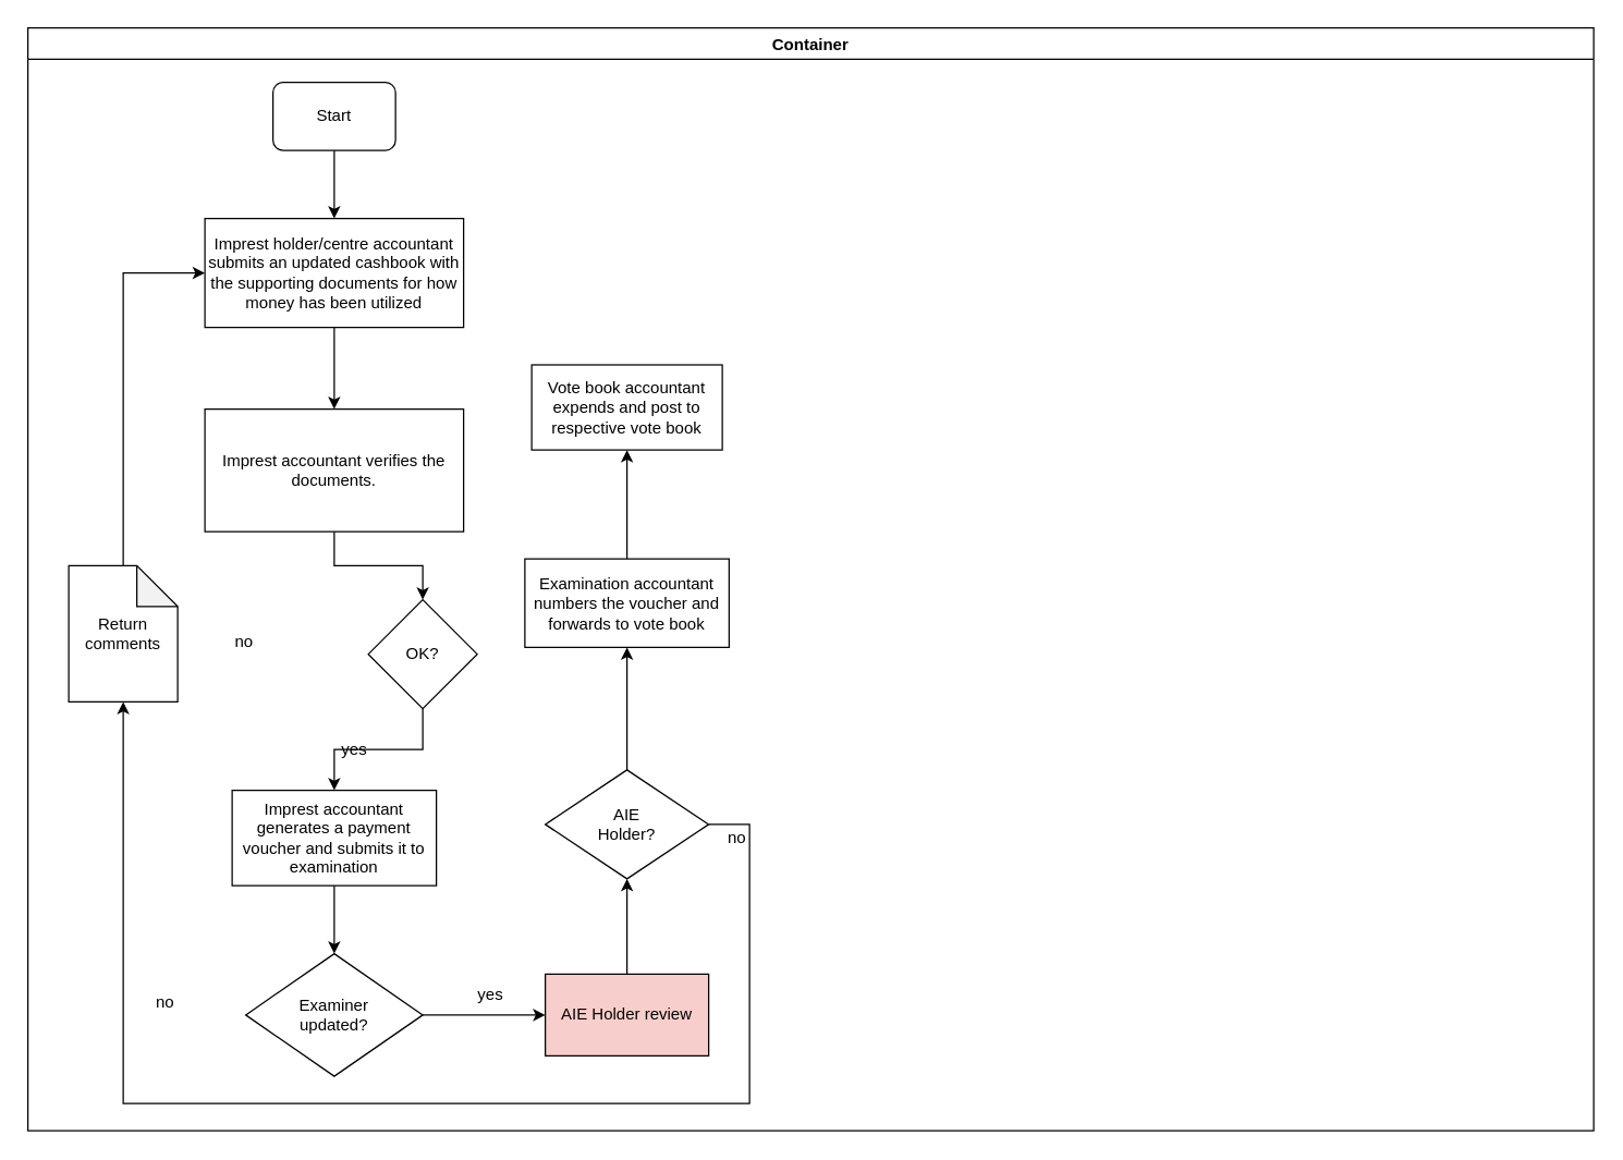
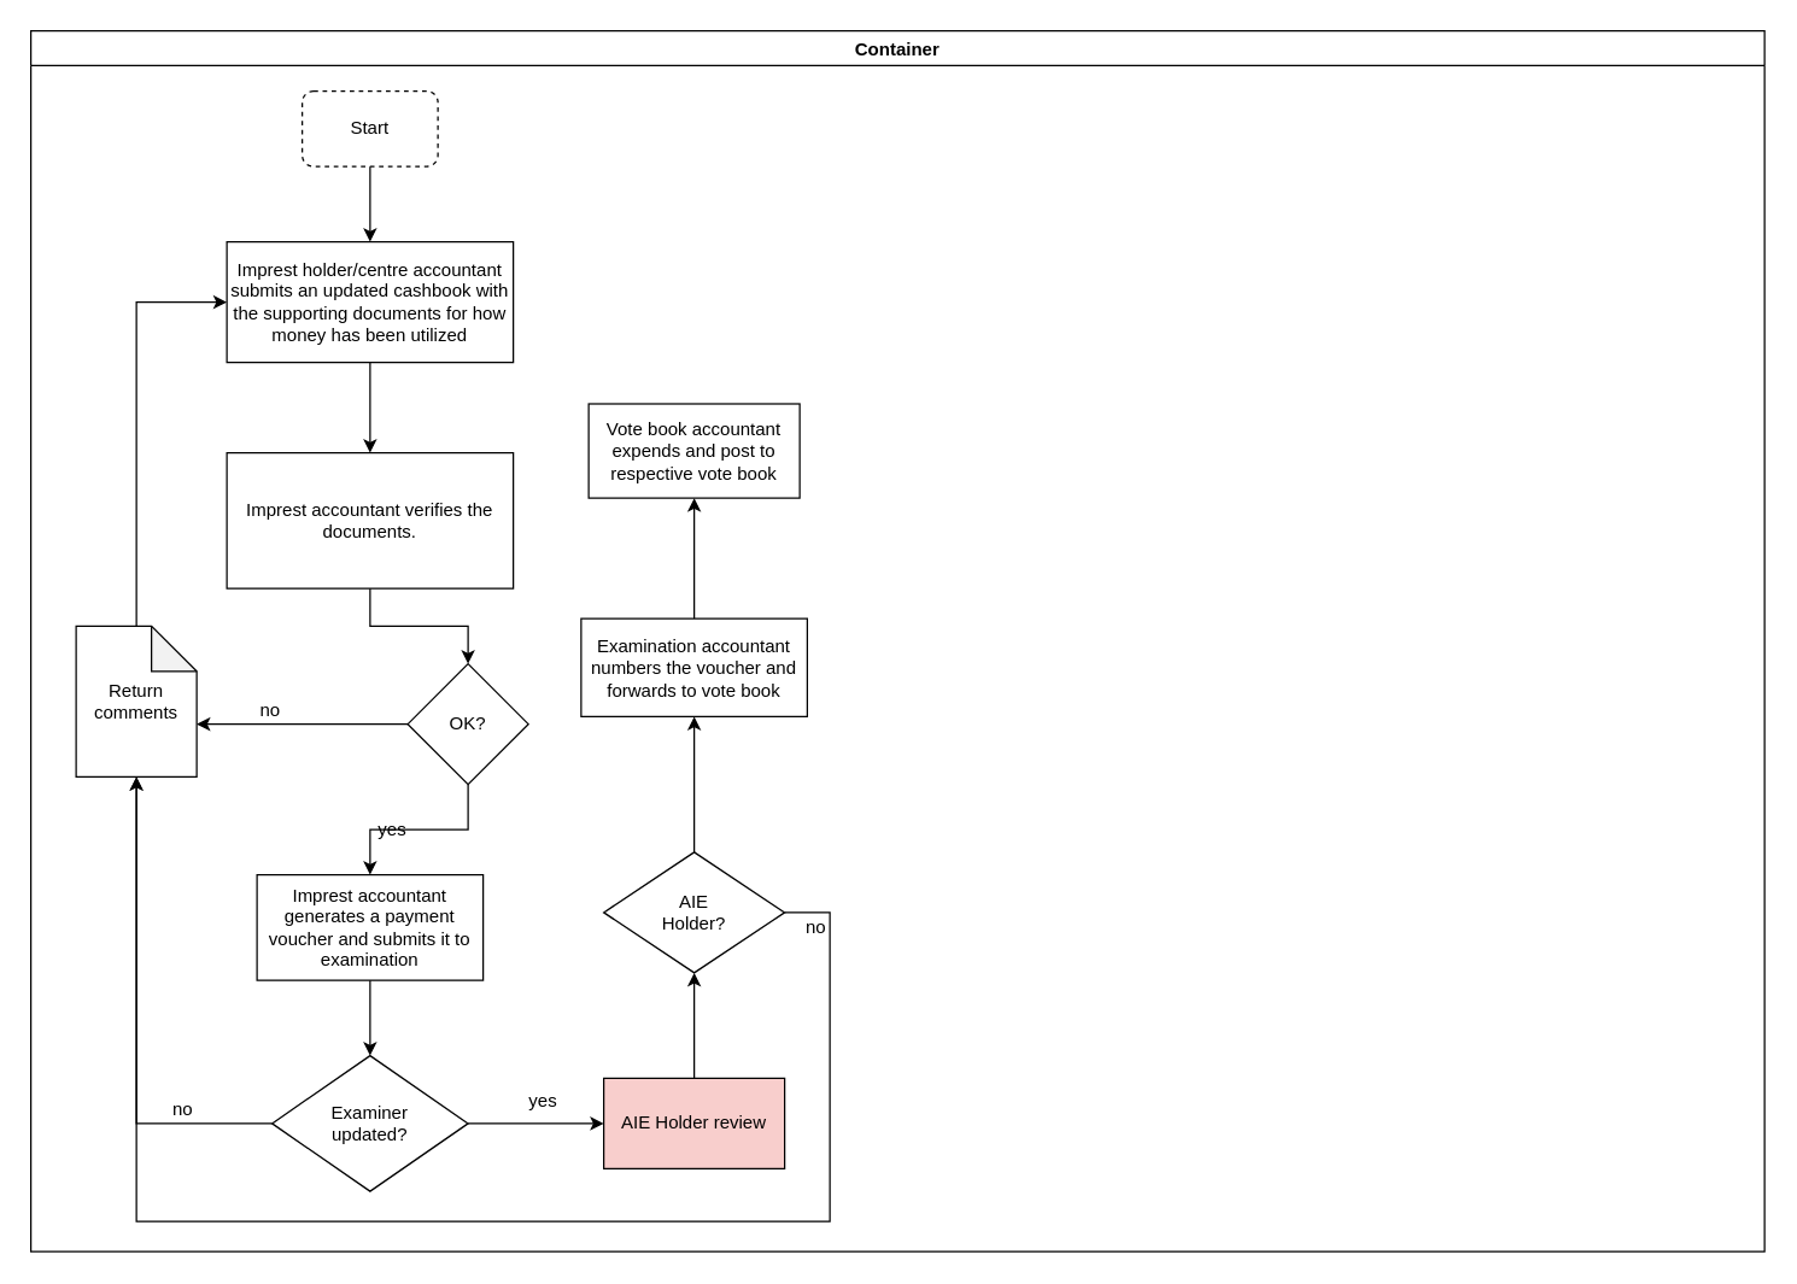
  <mxCell id="0" />
  <mxCell id="1" parent="0" />
  <mxCell id="2" value="Container" style="swimlane;startSize=23;" vertex="1" parent="1"><mxGeometry x="20" y="20" width="1150" height="810" as="geometry" /></mxCell>
- <mxCell id="3" value="Start" style="rounded=1;whiteSpace=wrap;html=1;" vertex="1" parent="2"><mxGeometry x="180" y="40" width="90" height="50" as="geometry" /></mxCell>
+ <mxCell id="3" value="Start" style="rounded=1;whiteSpace=wrap;html=1;dashed=1;" vertex="1" parent="2"><mxGeometry x="180" y="40" width="90" height="50" as="geometry" /></mxCell>
  <mxCell id="4" value="Imprest holder/centre accountant submits an updated cashbook with the supporting documents for how money has been utilized" style="rounded=0;whiteSpace=wrap;html=1;" vertex="1" parent="2"><mxGeometry x="130" y="140" width="190" height="80" as="geometry" /></mxCell>
  <mxCell id="5" value="" style="edgeStyle=orthogonalEdgeStyle;rounded=0;orthogonalLoop=1;jettySize=auto;html=1;entryX=0.5;entryY=0;entryDx=0;entryDy=0;" edge="1" parent="2" source="3" target="4"><mxGeometry relative="1" as="geometry"><mxPoint x="225" y="165" as="targetPoint" /></mxGeometry></mxCell>
  <mxCell id="6" value="Imprest accountant generates a payment voucher and submits it to examination" style="whiteSpace=wrap;html=1;rounded=0;" vertex="1" parent="2"><mxGeometry x="150" y="560" width="150" height="70" as="geometry" /></mxCell>
  <mxCell id="7" value="Imprest accountant verifies the documents. " style="whiteSpace=wrap;html=1;rounded=0;" vertex="1" parent="2"><mxGeometry x="130" y="280" width="190" height="90" as="geometry" /></mxCell>
  <mxCell id="8" value="" style="edgeStyle=orthogonalEdgeStyle;rounded=0;orthogonalLoop=1;jettySize=auto;html=1;" edge="1" parent="2" source="4" target="7"><mxGeometry relative="1" as="geometry" /></mxCell>
  <mxCell id="9" value="Return comments" style="shape=note;whiteSpace=wrap;html=1;backgroundOutline=1;darkOpacity=0.05;" vertex="1" parent="2"><mxGeometry x="30" y="395" width="80" height="100" as="geometry" /></mxCell>
  <mxCell id="10" value="" style="edgeStyle=orthogonalEdgeStyle;rounded=0;orthogonalLoop=1;jettySize=auto;html=1;entryX=0;entryY=0.5;entryDx=0;entryDy=0;" edge="1" parent="2" source="9" target="4"><mxGeometry relative="1" as="geometry"><mxPoint x="70" y="295" as="targetPoint" /><Array as="points"><mxPoint x="70" y="180" /></Array></mxGeometry></mxCell>
  <mxCell id="11" value="&lt;div&gt;Examiner &lt;br&gt;&lt;/div&gt;&lt;div&gt;updated?&lt;/div&gt;" style="rhombus;whiteSpace=wrap;html=1;rounded=0;" vertex="1" parent="2"><mxGeometry x="160" y="680" width="130" height="90" as="geometry" /></mxCell>
  <mxCell id="12" value="" style="edgeStyle=orthogonalEdgeStyle;rounded=0;orthogonalLoop=1;jettySize=auto;html=1;" edge="1" parent="2" source="6" target="11"><mxGeometry relative="1" as="geometry" /></mxCell>
+ <mxCell id="13" value="" style="edgeStyle=orthogonalEdgeStyle;rounded=0;orthogonalLoop=1;jettySize=auto;html=1;entryX=0.5;entryY=1;entryDx=0;entryDy=0;entryPerimeter=0;" edge="1" parent="2" source="11" target="9"><mxGeometry relative="1" as="geometry"><mxPoint x="75" y="725" as="targetPoint" /></mxGeometry></mxCell>
  <mxCell id="14" value="" style="edgeStyle=orthogonalEdgeStyle;rounded=0;orthogonalLoop=1;jettySize=auto;html=1;entryX=0;entryY=0.5;entryDx=0;entryDy=0;" edge="1" parent="2" source="11" target="15"><mxGeometry relative="1" as="geometry"><mxPoint x="380" y="725" as="targetPoint" /></mxGeometry></mxCell>
  <mxCell id="15" value="AIE Holder review" style="rounded=0;whiteSpace=wrap;html=1;fillColor=#f8cecc;" vertex="1" parent="2"><mxGeometry x="380" y="695" width="120" height="60" as="geometry" /></mxCell>
  <mxCell id="16" value="yes" style="text;html=1;strokeColor=none;fillColor=none;align=center;verticalAlign=middle;whiteSpace=wrap;rounded=0;" vertex="1" parent="2"><mxGeometry x="220" y="520" width="40" height="20" as="geometry" /></mxCell>
  <mxCell id="17" value="yes" style="text;html=1;strokeColor=none;fillColor=none;align=center;verticalAlign=middle;whiteSpace=wrap;rounded=0;" vertex="1" parent="2"><mxGeometry x="320" y="700" width="40" height="20" as="geometry" /></mxCell>
  <mxCell id="18" value="" style="edgeStyle=orthogonalEdgeStyle;rounded=0;orthogonalLoop=1;jettySize=auto;html=1;" edge="1" parent="1" source="7" target="21"><mxGeometry relative="1" as="geometry" /></mxCell>
  <mxCell id="19" value="" style="edgeStyle=orthogonalEdgeStyle;rounded=0;orthogonalLoop=1;jettySize=auto;html=1;" edge="1" parent="1" source="21" target="6"><mxGeometry relative="1" as="geometry" /></mxCell>
+ <mxCell id="20" value="" style="edgeStyle=orthogonalEdgeStyle;rounded=0;orthogonalLoop=1;jettySize=auto;html=1;entryX=0;entryY=0;entryDx=80;entryDy=65;entryPerimeter=0;" edge="1" parent="1" source="21" target="9"><mxGeometry relative="1" as="geometry"><mxPoint x="125" y="480" as="targetPoint" /></mxGeometry></mxCell>
  <mxCell id="21" value="OK?" style="rhombus;whiteSpace=wrap;html=1;rounded=0;" vertex="1" parent="1"><mxGeometry x="270" y="440" width="80" height="80" as="geometry" /></mxCell>
  <mxCell id="22" value="" style="edgeStyle=orthogonalEdgeStyle;rounded=0;orthogonalLoop=1;jettySize=auto;html=1;" edge="1" parent="1" source="24" target="27"><mxGeometry relative="1" as="geometry" /></mxCell>
  <mxCell id="23" value="" style="edgeStyle=orthogonalEdgeStyle;rounded=0;orthogonalLoop=1;jettySize=auto;html=1;entryX=0.5;entryY=1;entryDx=0;entryDy=0;entryPerimeter=0;" edge="1" parent="1" source="24" target="9"><mxGeometry relative="1" as="geometry"><mxPoint x="600" y="605" as="targetPoint" /><Array as="points"><mxPoint x="550" y="605" /><mxPoint x="550" y="810" /><mxPoint x="90" y="810" /></Array></mxGeometry></mxCell>
  <mxCell id="24" value="&lt;div&gt;AIE &lt;br&gt;&lt;/div&gt;&lt;div&gt;Holder?&lt;/div&gt;" style="rhombus;whiteSpace=wrap;html=1;rounded=0;" vertex="1" parent="1"><mxGeometry x="400" y="565" width="120" height="80" as="geometry" /></mxCell>
  <mxCell id="25" value="" style="edgeStyle=orthogonalEdgeStyle;rounded=0;orthogonalLoop=1;jettySize=auto;html=1;" edge="1" parent="1" source="15" target="24"><mxGeometry relative="1" as="geometry" /></mxCell>
  <mxCell id="26" value="" style="edgeStyle=orthogonalEdgeStyle;rounded=0;orthogonalLoop=1;jettySize=auto;html=1;" edge="1" parent="1" source="27" target="31"><mxGeometry relative="1" as="geometry" /></mxCell>
  <mxCell id="27" value="Examination accountant numbers the voucher and forwards to vote book" style="whiteSpace=wrap;html=1;rounded=0;" vertex="1" parent="1"><mxGeometry x="385" y="410" width="150" height="65" as="geometry" /></mxCell>
  <mxCell id="28" value="no" style="text;html=1;strokeColor=none;fillColor=none;align=center;verticalAlign=middle;whiteSpace=wrap;rounded=0;" vertex="1" parent="1"><mxGeometry x="159" y="461" width="40" height="20" as="geometry" /></mxCell>
  <mxCell id="29" value="no" style="text;html=1;strokeColor=none;fillColor=none;align=center;verticalAlign=middle;whiteSpace=wrap;rounded=0;" vertex="1" parent="1"><mxGeometry x="101" y="726" width="40" height="20" as="geometry" /></mxCell>
  <mxCell id="30" value="no" style="text;html=1;strokeColor=none;fillColor=none;align=center;verticalAlign=middle;whiteSpace=wrap;rounded=0;" vertex="1" parent="1"><mxGeometry x="521" y="605" width="40" height="20" as="geometry" /></mxCell>
  <mxCell id="31" value="Vote book accountant expends and post to respective vote book" style="whiteSpace=wrap;html=1;rounded=0;" vertex="1" parent="1"><mxGeometry x="390" y="267.5" width="140" height="62.5" as="geometry" /></mxCell>
